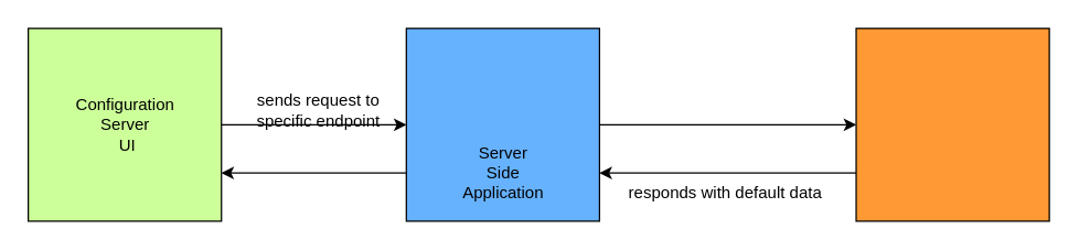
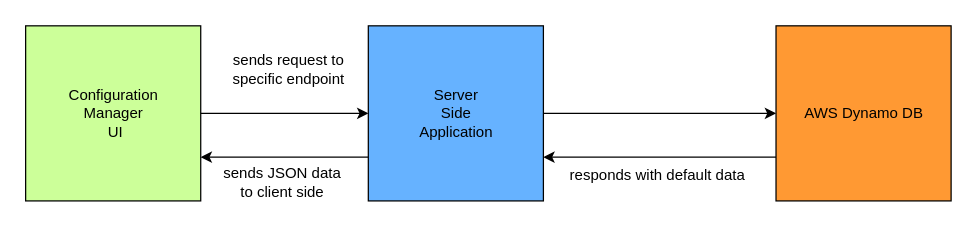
  <mxCell id="0" />
  <mxCell id="1" parent="0" />
  <mxCell id="2" style="edgeStyle=orthogonalEdgeStyle;rounded=0;orthogonalLoop=1;jettySize=auto;html=1;exitX=1;exitY=0.5;exitDx=0;exitDy=0;entryX=0;entryY=0.5;entryDx=0;entryDy=0;" edge="1" parent="1" source="4" target="7"><mxGeometry relative="1" as="geometry" /></mxCell>
  <mxCell id="3" style="edgeStyle=orthogonalEdgeStyle;rounded=0;orthogonalLoop=1;jettySize=auto;html=1;exitX=0;exitY=0.75;exitDx=0;exitDy=0;entryX=1;entryY=0.75;entryDx=0;entryDy=0;" edge="1" parent="1" source="4" target="9"><mxGeometry relative="1" as="geometry" /></mxCell>
  <mxCell id="4" value="" style="whiteSpace=wrap;html=1;aspect=fixed;fillColor=#66B2FF;" vertex="1" parent="1"><mxGeometry x="294" y="20" width="140" height="140" as="geometry" /></mxCell>
- <mxCell id="5" value="Server&lt;br&gt;Side&lt;br&gt;Application" style="text;html=1;resizable=0;autosize=1;align=center;verticalAlign=middle;points=[];fillColor=none;strokeColor=none;rounded=0;" vertex="1" parent="1"><mxGeometry x="329" y="100" width="70" height="50" as="geometry" /></mxCell>
+ <mxCell id="5" value="Server&lt;br&gt;Side&lt;br&gt;Application" style="text;html=1;resizable=0;autosize=1;align=center;verticalAlign=middle;points=[];fillColor=none;strokeColor=none;rounded=0;" vertex="1" parent="1"><mxGeometry x="329" y="65" width="70" height="50" as="geometry" /></mxCell>
  <mxCell id="6" style="edgeStyle=orthogonalEdgeStyle;rounded=0;orthogonalLoop=1;jettySize=auto;html=1;exitX=0;exitY=0.75;exitDx=0;exitDy=0;entryX=1;entryY=0.75;entryDx=0;entryDy=0;" edge="1" parent="1" source="7" target="4"><mxGeometry relative="1" as="geometry" /></mxCell>
  <mxCell id="7" value="" style="whiteSpace=wrap;html=1;aspect=fixed;fillColor=#FF9933;" vertex="1" parent="1"><mxGeometry x="620" y="20" width="140" height="140" as="geometry" /></mxCell>
+ <mxCell id="8" value="AWS Dynamo DB" style="text;html=1;resizable=0;autosize=1;align=center;verticalAlign=middle;points=[];fillColor=none;strokeColor=none;rounded=0;" vertex="1" parent="1"><mxGeometry x="635" y="80" width="110" height="20" as="geometry" /></mxCell>
  <mxCell id="9" value="" style="whiteSpace=wrap;html=1;aspect=fixed;fillColor=#CCFF99;" vertex="1" parent="1"><mxGeometry x="20" y="20" width="140" height="140" as="geometry" /></mxCell>
  <mxCell id="10" style="edgeStyle=orthogonalEdgeStyle;rounded=0;orthogonalLoop=1;jettySize=auto;html=1;exitX=1;exitY=0.5;exitDx=0;exitDy=0;" edge="1" parent="1" source="9" target="4"><mxGeometry relative="1" as="geometry"><mxPoint x="170" y="90" as="sourcePoint" /></mxGeometry></mxCell>
- <mxCell id="11" value="Configuration &lt;br&gt;Server&lt;br&gt;&amp;nbsp;UI" style="text;html=1;resizable=0;autosize=1;align=center;verticalAlign=middle;points=[];fillColor=none;strokeColor=none;rounded=0;" vertex="1" parent="1"><mxGeometry x="45" y="65" width="90" height="50" as="geometry" /></mxCell>
- <mxCell id="12" value="sends request to&lt;br&gt;specific endpoint" style="text;html=1;resizable=0;autosize=1;align=center;verticalAlign=middle;points=[];fillColor=none;strokeColor=none;rounded=0;" vertex="1" parent="1"><mxGeometry x="180" y="65" width="100" height="30" as="geometry" /></mxCell>
+ <mxCell id="11" value="Configuration &lt;br&gt;Manager&lt;br&gt;&amp;nbsp;UI" style="text;html=1;resizable=0;autosize=1;align=center;verticalAlign=middle;points=[];fillColor=none;strokeColor=none;rounded=0;" vertex="1" parent="1"><mxGeometry x="45" y="65" width="90" height="50" as="geometry" /></mxCell>
+ <mxCell id="12" value="sends request to&lt;br&gt;specific endpoint" style="text;html=1;resizable=0;autosize=1;align=center;verticalAlign=middle;points=[];fillColor=none;strokeColor=none;rounded=0;" vertex="1" parent="1"><mxGeometry x="180" y="40" width="100" height="30" as="geometry" /></mxCell>
  <mxCell id="13" value="responds with default data" style="text;html=1;resizable=0;autosize=1;align=center;verticalAlign=middle;points=[];fillColor=none;strokeColor=none;rounded=0;" vertex="1" parent="1"><mxGeometry x="440" y="130" width="170" height="20" as="geometry" /></mxCell>
+ <mxCell id="14" value="sends JSON data&lt;br&gt;to client side" style="text;html=1;resizable=0;autosize=1;align=center;verticalAlign=middle;points=[];fillColor=none;strokeColor=none;rounded=0;" vertex="1" parent="1"><mxGeometry x="170" y="130" width="110" height="30" as="geometry" /></mxCell>
